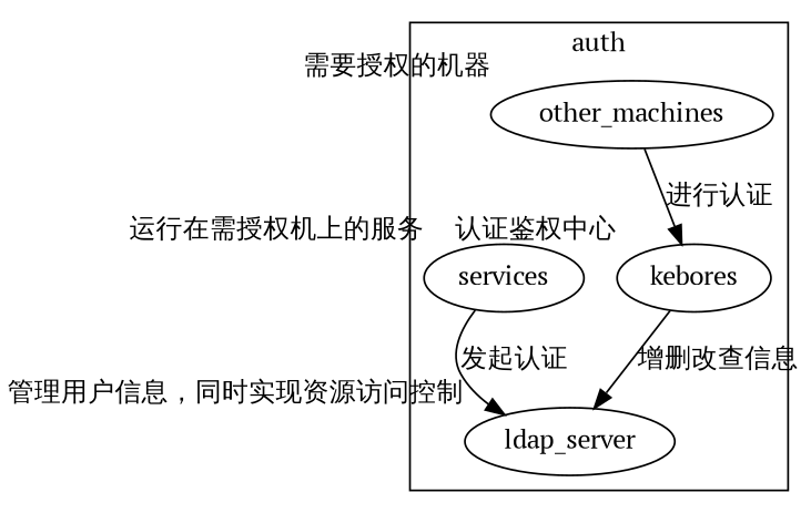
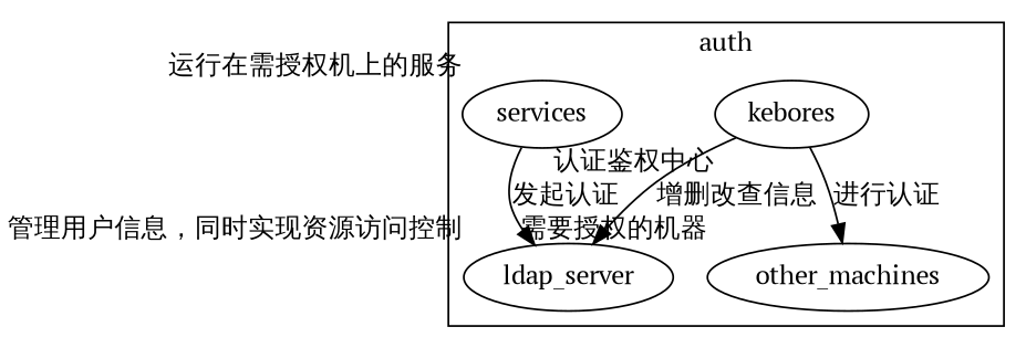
  digraph {
    fontname="PT Serif"
    node [fontname="PT Serif"]
    edge [fontname="PT Serif"]
    ldap_server [xlabel="管理用户信息，同时实现资源访问控制"]
    kebores [xlabel="认证鉴权中心"]
    other_machines [xlabel="需要授权的机器"]
    services [xlabel="运行在需授权机上的服务"]
    subgraph cluster_1 {
      label=auth
      ldap_server
      kebores
      other_machines
      services
    }
    kebores -> ldap_server [label="增删改查信息"]
-   other_machines -> kebores [label="进行认证"]
+   kebores -> other_machines [label="进行认证"]
    services -> ldap_server [label="发起认证"]
  }
